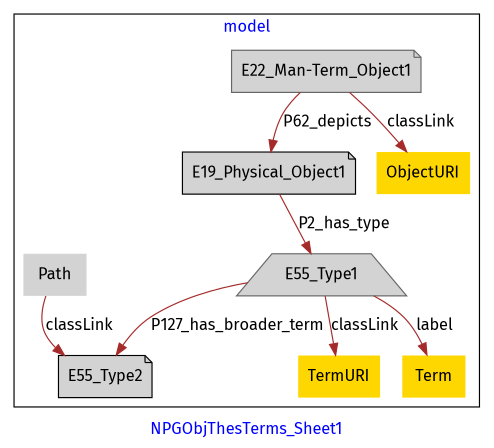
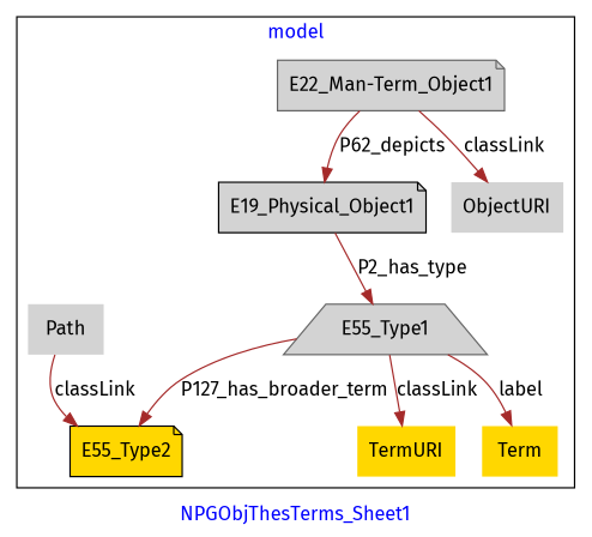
  digraph {
    fontcolor=blue
    fontname="Fira Sans"
    label=NPGObjThesTerms_Sheet1
    remincross=true
    node [color=black fillcolor=lightgray fontname="Fira Sans" shape=plaintext style=filled]
    edge [color=brown fontcolor=black fontname="Fira Sans"]
    n1 [label=E19_Physical_Object1 shape=note]
    n2 [color=gray40 label=E55_Type1 shape=trapezium]
    n3 [color=gray40 label="E22_Man-Term_Object1" shape=note]
-   n4 [fillcolor=gold label=ObjectURI]
-   n5 [label=E55_Type2 shape=note]
+   n4 [label=ObjectURI]
+   n5 [fillcolor=gold label=E55_Type2 shape=note]
    n6 [fillcolor=gold label=TermURI]
    n7 [fillcolor=gold label=Term]
    n8 [label=Path]
    subgraph cluster_1 {
      label=model
      n1
      n2
      n3
      n4
      n5
      n6
      n7
      n8
    }
    n1 -> n2 [label=P2_has_type]
    n2 -> n5 [label=P127_has_broader_term]
    n2 -> n6 [label=classLink]
    n2 -> n7 [label=label]
    n3 -> n1 [label=P62_depicts]
    n3 -> n4 [label=classLink]
    n8 -> n5 [label=classLink]
  }
